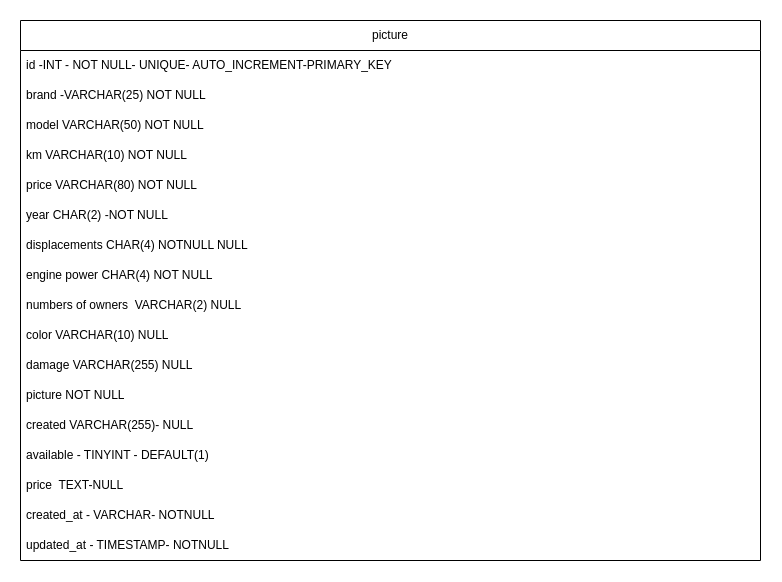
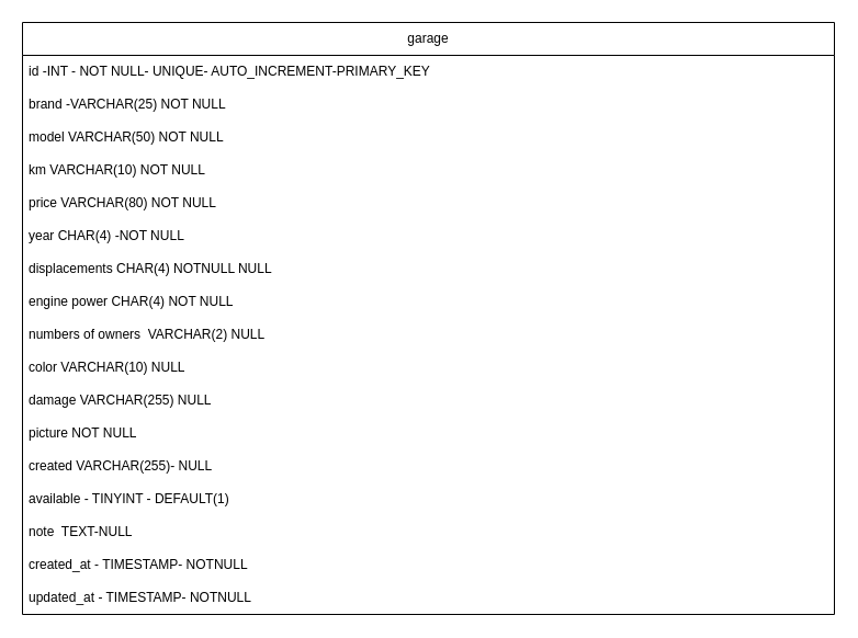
  <mxCell id="0" />
  <mxCell id="1" parent="0" />
- <mxCell id="2" value="picture" style="swimlane;fontStyle=0;childLayout=stackLayout;horizontal=1;startSize=30;horizontalStack=0;resizeParent=1;resizeParentMax=0;resizeLast=0;collapsible=1;marginBottom=0;whiteSpace=wrap;html=1;" vertex="1" parent="1"><mxGeometry x="20" y="20" width="740" height="540" as="geometry" /></mxCell>
+ <mxCell id="2" value="garage" style="swimlane;fontStyle=0;childLayout=stackLayout;horizontal=1;startSize=30;horizontalStack=0;resizeParent=1;resizeParentMax=0;resizeLast=0;collapsible=1;marginBottom=0;whiteSpace=wrap;html=1;" vertex="1" parent="1"><mxGeometry x="20" y="20" width="740" height="540" as="geometry" /></mxCell>
  <mxCell id="3" value="id -INT - NOT NULL- UNIQUE- AUTO_INCREMENT-PRIMARY_KEY" style="text;strokeColor=none;fillColor=none;align=left;verticalAlign=middle;spacingLeft=4;spacingRight=4;overflow=hidden;points=[[0,0.5],[1,0.5]];portConstraint=eastwest;rotatable=0;whiteSpace=wrap;html=1;" vertex="1" parent="2"><mxGeometry y="30" width="740" height="30" as="geometry" /></mxCell>
  <mxCell id="4" value="brand -VARCHAR(25) NOT NULL" style="text;strokeColor=none;fillColor=none;align=left;verticalAlign=middle;spacingLeft=4;spacingRight=4;overflow=hidden;points=[[0,0.5],[1,0.5]];portConstraint=eastwest;rotatable=0;whiteSpace=wrap;html=1;" vertex="1" parent="2"><mxGeometry y="60" width="740" height="30" as="geometry" /></mxCell>
  <mxCell id="5" value="model VARCHAR(50) NOT NULL" style="text;strokeColor=none;fillColor=none;align=left;verticalAlign=middle;spacingLeft=4;spacingRight=4;overflow=hidden;points=[[0,0.5],[1,0.5]];portConstraint=eastwest;rotatable=0;whiteSpace=wrap;html=1;" vertex="1" parent="2"><mxGeometry y="90" width="740" height="30" as="geometry" /></mxCell>
  <mxCell id="6" value="km VARCHAR(10) NOT NULL" style="text;strokeColor=none;fillColor=none;align=left;verticalAlign=middle;spacingLeft=4;spacingRight=4;overflow=hidden;points=[[0,0.5],[1,0.5]];portConstraint=eastwest;rotatable=0;whiteSpace=wrap;html=1;" vertex="1" parent="2"><mxGeometry y="120" width="740" height="30" as="geometry" /></mxCell>
  <mxCell id="7" value="price VARCHAR(80) NOT NULL" style="text;strokeColor=none;fillColor=none;align=left;verticalAlign=middle;spacingLeft=4;spacingRight=4;overflow=hidden;points=[[0,0.5],[1,0.5]];portConstraint=eastwest;rotatable=0;whiteSpace=wrap;html=1;" vertex="1" parent="2"><mxGeometry y="150" width="740" height="30" as="geometry" /></mxCell>
- <mxCell id="8" value="year CHAR(2) -NOT NULL" style="text;strokeColor=none;fillColor=none;align=left;verticalAlign=middle;spacingLeft=4;spacingRight=4;overflow=hidden;points=[[0,0.5],[1,0.5]];portConstraint=eastwest;rotatable=0;whiteSpace=wrap;html=1;" vertex="1" parent="2"><mxGeometry y="180" width="740" height="30" as="geometry" /></mxCell>
+ <mxCell id="8" value="year CHAR(4) -NOT NULL" style="text;strokeColor=none;fillColor=none;align=left;verticalAlign=middle;spacingLeft=4;spacingRight=4;overflow=hidden;points=[[0,0.5],[1,0.5]];portConstraint=eastwest;rotatable=0;whiteSpace=wrap;html=1;" vertex="1" parent="2"><mxGeometry y="180" width="740" height="30" as="geometry" /></mxCell>
  <mxCell id="9" value="displacements CHAR(4) NOTNULL NULL" style="text;strokeColor=none;fillColor=none;align=left;verticalAlign=middle;spacingLeft=4;spacingRight=4;overflow=hidden;points=[[0,0.5],[1,0.5]];portConstraint=eastwest;rotatable=0;whiteSpace=wrap;html=1;" vertex="1" parent="2"><mxGeometry y="210" width="740" height="30" as="geometry" /></mxCell>
  <mxCell id="10" value="engine power CHAR(4) NOT NULL" style="text;strokeColor=none;fillColor=none;align=left;verticalAlign=middle;spacingLeft=4;spacingRight=4;overflow=hidden;points=[[0,0.5],[1,0.5]];portConstraint=eastwest;rotatable=0;whiteSpace=wrap;html=1;" vertex="1" parent="2"><mxGeometry y="240" width="740" height="30" as="geometry" /></mxCell>
  <mxCell id="11" value="numbers of owners&amp;nbsp; VARCHAR(2) NULL" style="text;strokeColor=none;fillColor=none;align=left;verticalAlign=middle;spacingLeft=4;spacingRight=4;overflow=hidden;points=[[0,0.5],[1,0.5]];portConstraint=eastwest;rotatable=0;whiteSpace=wrap;html=1;" vertex="1" parent="2"><mxGeometry y="270" width="740" height="30" as="geometry" /></mxCell>
  <mxCell id="12" value="color VARCHAR(10) NULL" style="text;strokeColor=none;fillColor=none;align=left;verticalAlign=middle;spacingLeft=4;spacingRight=4;overflow=hidden;points=[[0,0.5],[1,0.5]];portConstraint=eastwest;rotatable=0;whiteSpace=wrap;html=1;" vertex="1" parent="2"><mxGeometry y="300" width="740" height="30" as="geometry" /></mxCell>
  <mxCell id="13" value="damage VARCHAR(255) NULL" style="text;strokeColor=none;fillColor=none;align=left;verticalAlign=middle;spacingLeft=4;spacingRight=4;overflow=hidden;points=[[0,0.5],[1,0.5]];portConstraint=eastwest;rotatable=0;whiteSpace=wrap;html=1;" vertex="1" parent="2"><mxGeometry y="330" width="740" height="30" as="geometry" /></mxCell>
  <mxCell id="14" value="picture NOT NULL" style="text;strokeColor=none;fillColor=none;align=left;verticalAlign=middle;spacingLeft=4;spacingRight=4;overflow=hidden;points=[[0,0.5],[1,0.5]];portConstraint=eastwest;rotatable=0;whiteSpace=wrap;html=1;" vertex="1" parent="2"><mxGeometry y="360" width="740" height="30" as="geometry" /></mxCell>
  <mxCell id="15" value="created VARCHAR(255)- NULL" style="text;strokeColor=none;fillColor=none;align=left;verticalAlign=middle;spacingLeft=4;spacingRight=4;overflow=hidden;points=[[0,0.5],[1,0.5]];portConstraint=eastwest;rotatable=0;whiteSpace=wrap;html=1;" vertex="1" parent="2"><mxGeometry y="390" width="740" height="30" as="geometry" /></mxCell>
  <mxCell id="16" value="available - TINYINT - DEFAULT(1)" style="text;strokeColor=none;fillColor=none;align=left;verticalAlign=middle;spacingLeft=4;spacingRight=4;overflow=hidden;points=[[0,0.5],[1,0.5]];portConstraint=eastwest;rotatable=0;whiteSpace=wrap;html=1;" vertex="1" parent="2"><mxGeometry y="420" width="740" height="30" as="geometry" /></mxCell>
- <mxCell id="17" value="price&amp;nbsp; TEXT-NULL&amp;nbsp;" style="text;strokeColor=none;fillColor=none;align=left;verticalAlign=middle;spacingLeft=4;spacingRight=4;overflow=hidden;points=[[0,0.5],[1,0.5]];portConstraint=eastwest;rotatable=0;whiteSpace=wrap;html=1;" vertex="1" parent="2"><mxGeometry y="450" width="740" height="30" as="geometry" /></mxCell>
- <mxCell id="18" value="created_at - VARCHAR- NOTNULL" style="text;strokeColor=none;fillColor=none;align=left;verticalAlign=middle;spacingLeft=4;spacingRight=4;overflow=hidden;points=[[0,0.5],[1,0.5]];portConstraint=eastwest;rotatable=0;whiteSpace=wrap;html=1;" vertex="1" parent="2"><mxGeometry y="480" width="740" height="30" as="geometry" /></mxCell>
+ <mxCell id="17" value="note&amp;nbsp; TEXT-NULL&amp;nbsp;" style="text;strokeColor=none;fillColor=none;align=left;verticalAlign=middle;spacingLeft=4;spacingRight=4;overflow=hidden;points=[[0,0.5],[1,0.5]];portConstraint=eastwest;rotatable=0;whiteSpace=wrap;html=1;" vertex="1" parent="2"><mxGeometry y="450" width="740" height="30" as="geometry" /></mxCell>
+ <mxCell id="18" value="created_at - TIMESTAMP- NOTNULL" style="text;strokeColor=none;fillColor=none;align=left;verticalAlign=middle;spacingLeft=4;spacingRight=4;overflow=hidden;points=[[0,0.5],[1,0.5]];portConstraint=eastwest;rotatable=0;whiteSpace=wrap;html=1;" vertex="1" parent="2"><mxGeometry y="480" width="740" height="30" as="geometry" /></mxCell>
  <mxCell id="19" value="updated_at - TIMESTAMP- NOTNULL" style="text;strokeColor=none;fillColor=none;align=left;verticalAlign=middle;spacingLeft=4;spacingRight=4;overflow=hidden;points=[[0,0.5],[1,0.5]];portConstraint=eastwest;rotatable=0;whiteSpace=wrap;html=1;" vertex="1" parent="2"><mxGeometry y="510" width="740" height="30" as="geometry" /></mxCell>
